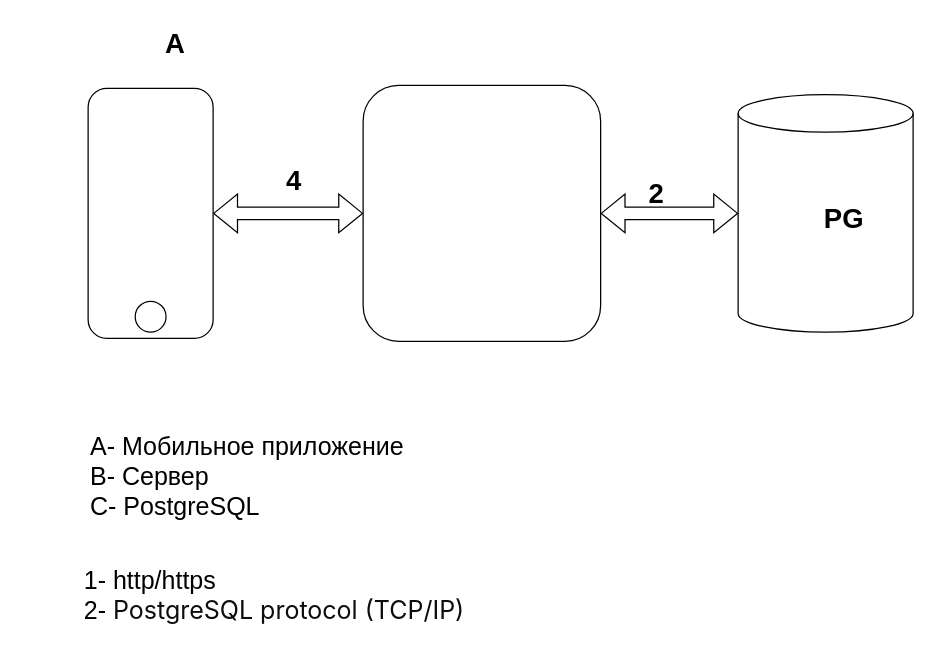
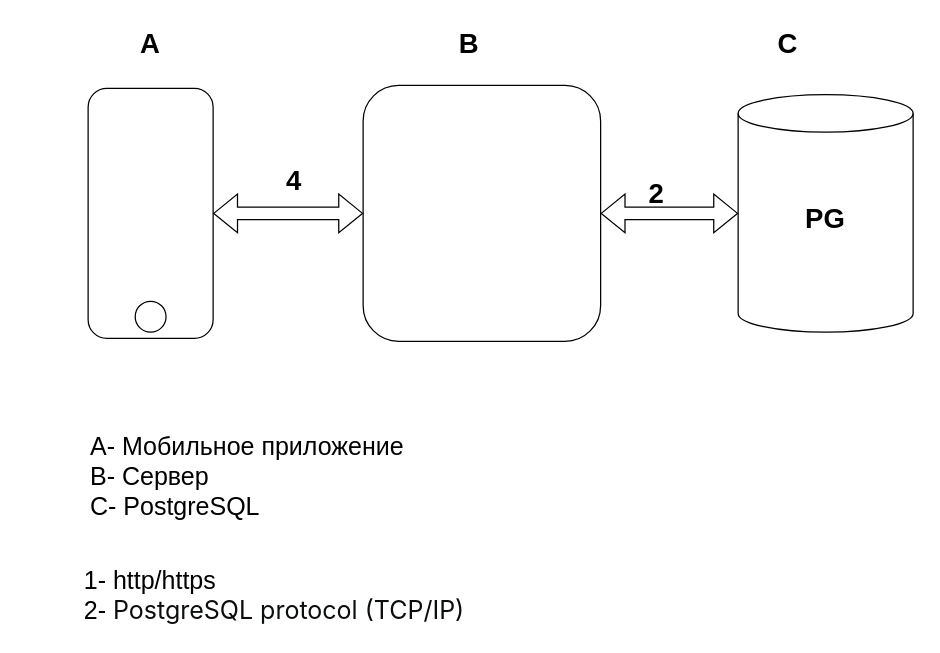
  <mxCell id="0" />
  <mxCell id="1" parent="0" />
  <mxCell id="2" value="" style="shape=cylinder3;whiteSpace=wrap;html=1;boundedLbl=1;backgroundOutline=1;size=15;" parent="1" vertex="1"><mxGeometry x="590" y="75" width="140" height="190" as="geometry" /></mxCell>
  <mxCell id="3" value="" style="rounded=1;whiteSpace=wrap;html=1;rotation=90;" parent="1" vertex="1"><mxGeometry x="20" y="120" width="200" height="100" as="geometry" /></mxCell>
  <mxCell id="4" value="" style="ellipse;whiteSpace=wrap;html=1;aspect=fixed;" parent="1" vertex="1"><mxGeometry x="107.67" y="240.34" width="24.66" height="24.66" as="geometry" /></mxCell>
  <mxCell id="5" value="" style="rounded=1;whiteSpace=wrap;html=1;" parent="1" vertex="1"><mxGeometry x="290" y="67.67" width="190" height="204.66" as="geometry" /></mxCell>
- <mxCell id="6" value="A" style="text;html=1;strokeColor=none;fillColor=none;align=center;verticalAlign=middle;whiteSpace=wrap;rounded=0;fontStyle=1;fontSize=22;" parent="1" vertex="1"><mxGeometry x="110" y="20" width="60" height="30" as="geometry" /></mxCell>
+ <mxCell id="6" value="A" style="text;html=1;strokeColor=none;fillColor=none;align=center;verticalAlign=middle;whiteSpace=wrap;rounded=0;fontStyle=1;fontSize=22;" parent="1" vertex="1"><mxGeometry x="90" y="20" width="60" height="30" as="geometry" /></mxCell>
+ <mxCell id="7" value="B" style="text;html=1;strokeColor=none;fillColor=none;align=center;verticalAlign=middle;whiteSpace=wrap;rounded=0;fontStyle=1;fontSize=22;" parent="1" vertex="1"><mxGeometry x="345" y="20" width="60" height="30" as="geometry" /></mxCell>
+ <mxCell id="8" value="C" style="text;html=1;strokeColor=none;fillColor=none;align=center;verticalAlign=middle;whiteSpace=wrap;rounded=0;fontStyle=1;fontSize=22;" parent="1" vertex="1"><mxGeometry x="600" y="20" width="60" height="30" as="geometry" /></mxCell>
  <mxCell id="9" value="" style="shape=flexArrow;endArrow=classic;startArrow=classic;html=1;rounded=0;fontSize=22;exitX=0.5;exitY=0;exitDx=0;exitDy=0;entryX=0;entryY=0.5;entryDx=0;entryDy=0;" parent="1" source="3" edge="1" target="5"><mxGeometry width="100" height="100" relative="1" as="geometry"><mxPoint x="170" y="170" as="sourcePoint" /><mxPoint x="280" y="170" as="targetPoint" /></mxGeometry></mxCell>
  <mxCell id="10" value="" style="shape=flexArrow;endArrow=classic;startArrow=classic;html=1;rounded=0;fontSize=22;entryX=0;entryY=0.5;entryDx=0;entryDy=0;entryPerimeter=0;exitX=1;exitY=0.5;exitDx=0;exitDy=0;" parent="1" source="5" target="2" edge="1"><mxGeometry width="100" height="100" relative="1" as="geometry"><mxPoint x="340" y="250" as="sourcePoint" /><mxPoint x="440" y="150" as="targetPoint" /></mxGeometry></mxCell>
  <mxCell id="11" value="&lt;b&gt;4&lt;/b&gt;" style="text;html=1;strokeColor=none;fillColor=none;align=center;verticalAlign=middle;whiteSpace=wrap;rounded=0;fontSize=22;" parent="1" vertex="1"><mxGeometry x="205" y="130" width="60" height="30" as="geometry" /></mxCell>
  <mxCell id="12" value="&lt;b&gt;2&lt;/b&gt;" style="text;html=1;strokeColor=none;fillColor=none;align=center;verticalAlign=middle;whiteSpace=wrap;rounded=0;fontSize=22;" parent="1" vertex="1"><mxGeometry x="495" y="140" width="60" height="30" as="geometry" /></mxCell>
  <mxCell id="13" value="A- Мобильное приложение&lt;br style=&quot;font-size: 20px;&quot;&gt;B- Сервер&lt;br style=&quot;font-size: 20px;&quot;&gt;C- PostgreSQL" style="text;html=1;strokeColor=none;fillColor=none;align=left;verticalAlign=middle;whiteSpace=wrap;rounded=0;fontSize=20;" parent="1" vertex="1"><mxGeometry x="70" y="330" width="440" height="100" as="geometry" /></mxCell>
- <mxCell id="14" value="PG" style="text;html=1;strokeColor=none;fillColor=none;align=center;verticalAlign=middle;whiteSpace=wrap;rounded=0;fontSize=22;fontStyle=1" parent="1" vertex="1"><mxGeometry x="645" y="160" width="60" height="30" as="geometry" /></mxCell>
+ <mxCell id="14" value="PG" style="text;html=1;strokeColor=none;fillColor=none;align=center;verticalAlign=middle;whiteSpace=wrap;rounded=0;fontSize=22;fontStyle=1" parent="1" vertex="1"><mxGeometry x="630" y="160" width="60" height="30" as="geometry" /></mxCell>
  <mxCell id="15" value="1- http/https&lt;br style=&quot;font-size: 20px;&quot;&gt;2-&amp;nbsp;&lt;span style=&quot;color: rgb(12, 13, 14); font-family: -apple-system, &amp;quot;system-ui&amp;quot;, &amp;quot;Segoe UI Adjusted&amp;quot;, &amp;quot;Segoe UI&amp;quot;, &amp;quot;Liberation Sans&amp;quot;, sans-serif; font-size: 20px; background-color: rgb(255, 255, 255);&quot;&gt;PostgreSQL protocol (TCP/IP)&lt;/span&gt;" style="text;html=1;strokeColor=none;fillColor=none;align=left;verticalAlign=middle;whiteSpace=wrap;rounded=0;fontSize=20;" parent="1" vertex="1"><mxGeometry x="65" y="450" width="390" height="50" as="geometry" /></mxCell>
